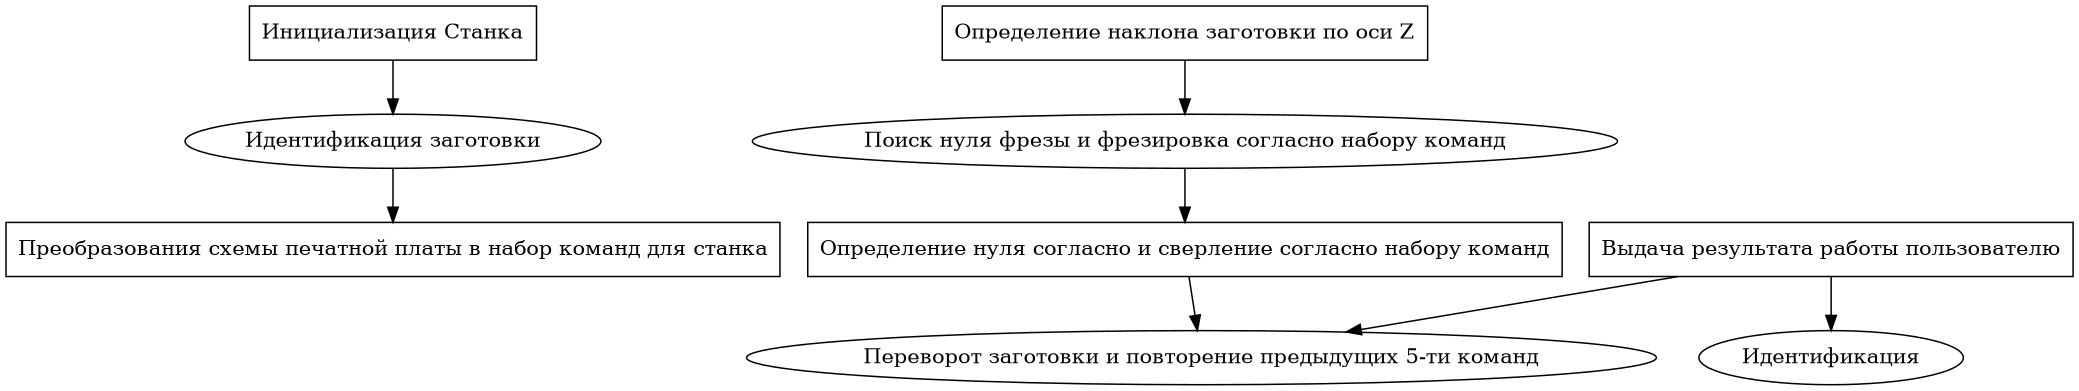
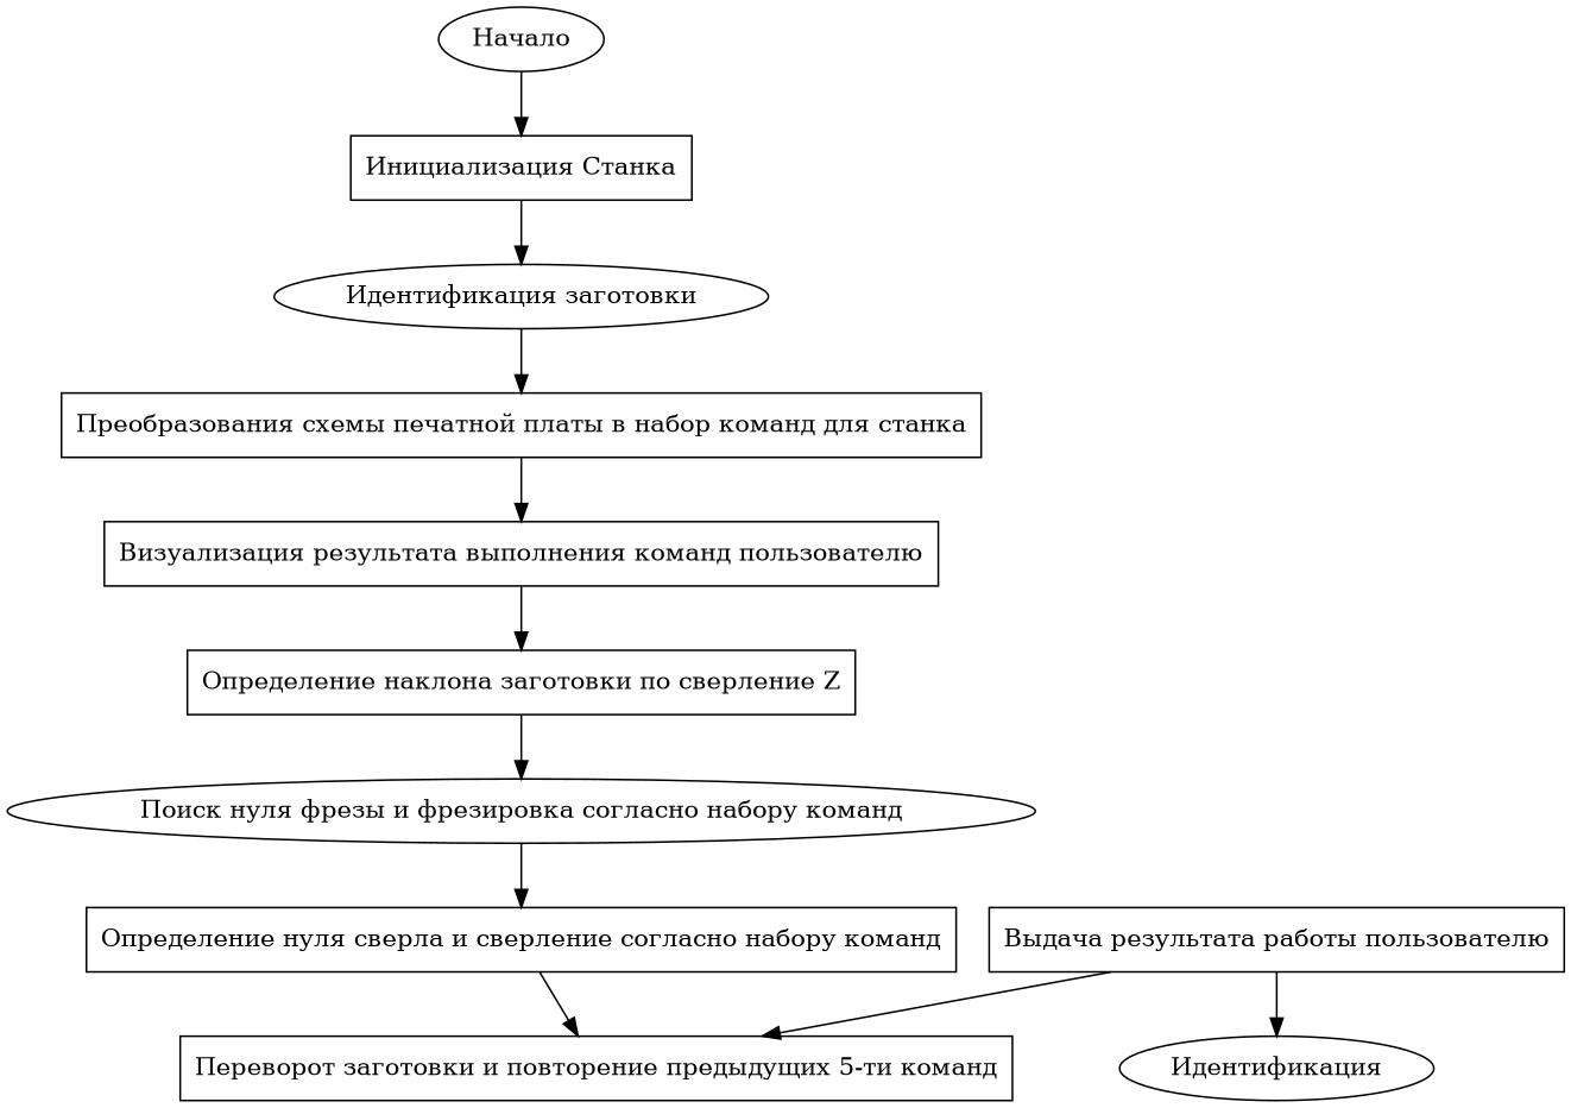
  digraph {
    node [shape=box]
+   n1 [label="Начало" shape=""]
    n2 [label="Инициализация Станка"]
    n3 [label="Идентификация заготовки" shape=ellipse]
    n4 [label="Преобразования схемы печатной платы в набор команд для станка"]
-   n6 [label="Определение наклона заготовки по оси Z"]
+   n5 [label="Визуализация результата выполнения команд пользователю"]
+   n6 [label="Определение наклона заготовки по сверление Z"]
    n7 [label="Поиск нуля фрезы и фрезировка согласно набору команд" shape=ellipse]
-   n8 [label="Определение нуля согласно и сверление согласно набору команд"]
-   n9 [label="Переворот заготовки и повторение предыдущих 5-ти команд" shape=ellipse]
+   n8 [label="Определение нуля сверла и сверление согласно набору команд"]
+   n9 [label="Переворот заготовки и повторение предыдущих 5-ти команд"]
    n10 [label="Выдача результата работы пользователю"]
    n11 [label="Идентификация" shape=""]
+   n1 -> n2
    n2 -> n3
    n3 -> n4
+   n4 -> n5
+   n5 -> n6
    n6 -> n7
    n7 -> n8
    n8 -> n9
    n10 -> n9
    n10 -> n11
  }
